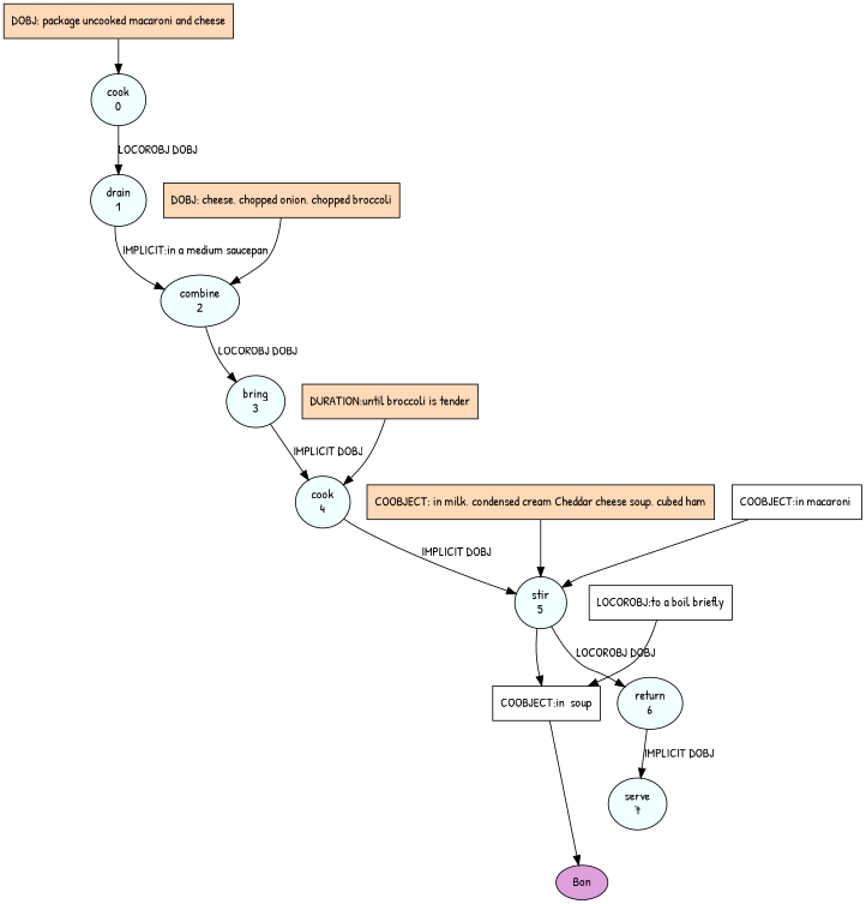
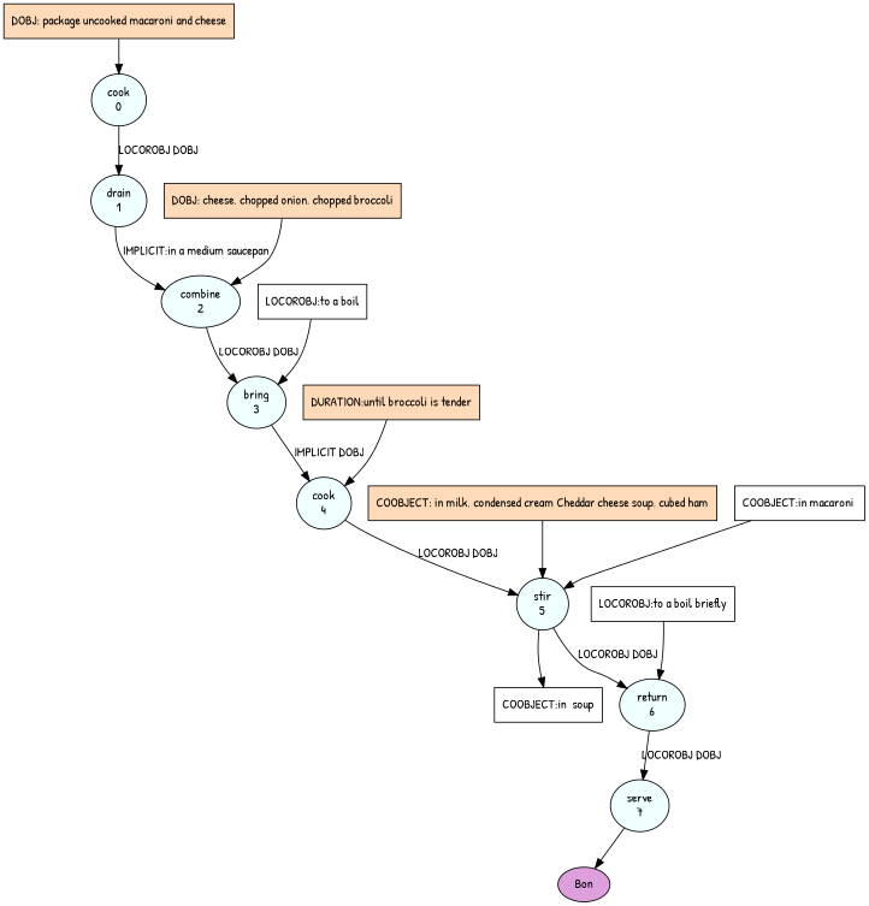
  digraph {
    fontname="Patrick Hand"
    node [fillcolor=azure fontname="Patrick Hand" shape=oval style=filled]
    edge [fontname="Patrick Hand"]
    n1 [label="cook\n0"]
    n2 [label="drain\n1"]
    n3 [label="combine\n2"]
    n4 [label="bring\n3"]
    n5 [label="cook\n4"]
    n6 [label="stir\n5"]
    n7 [label="return\n6"]
    n8 [fillcolor=white label="COOBJECT:in  soup" shape=box]
    n9 [label="serve\n7"]
    n10 [fillcolor=plum label=Bon]
    n11 [fillcolor=peachpuff label="DOBJ: package uncooked macaroni and cheese" shape=box]
    n12 [fillcolor=peachpuff label="DOBJ: cheese, chopped onion, chopped broccoli" shape=box]
+   n13 [fillcolor=white label="LOCOROBJ:to a boil" shape=box]
    n14 [fillcolor=peachpuff label="DURATION:until broccoli is tender" shape=box]
    n15 [fillcolor=peachpuff label="COOBJECT: in milk, condensed cream Cheddar cheese soup, cubed ham" shape=box]
    n16 [fillcolor=white label="COOBJECT:in macaroni " shape=box]
    n17 [fillcolor=white label="LOCOROBJ:to a boil briefly" shape=box]
    n1 -> n2 [label="LOCOROBJ DOBJ"]
    n2 -> n3 [label="IMPLICIT:in a medium saucepan"]
    n3 -> n4 [label="LOCOROBJ DOBJ"]
    n4 -> n5 [label="IMPLICIT DOBJ"]
-   n5 -> n6 [label="IMPLICIT DOBJ"]
+   n5 -> n6 [label="LOCOROBJ DOBJ"]
    n6 -> n7 [label="LOCOROBJ DOBJ"]
    n6 -> n8
-   n7 -> n9 [label="IMPLICIT DOBJ"]
-   n8 -> n10
+   n7 -> n9 [label="LOCOROBJ DOBJ"]
+   n9 -> n10
    n11 -> n1
    n12 -> n3
+   n13 -> n4
    n14 -> n5
    n15 -> n6
    n16 -> n6
-   n17 -> n8
+   n17 -> n7
  }
